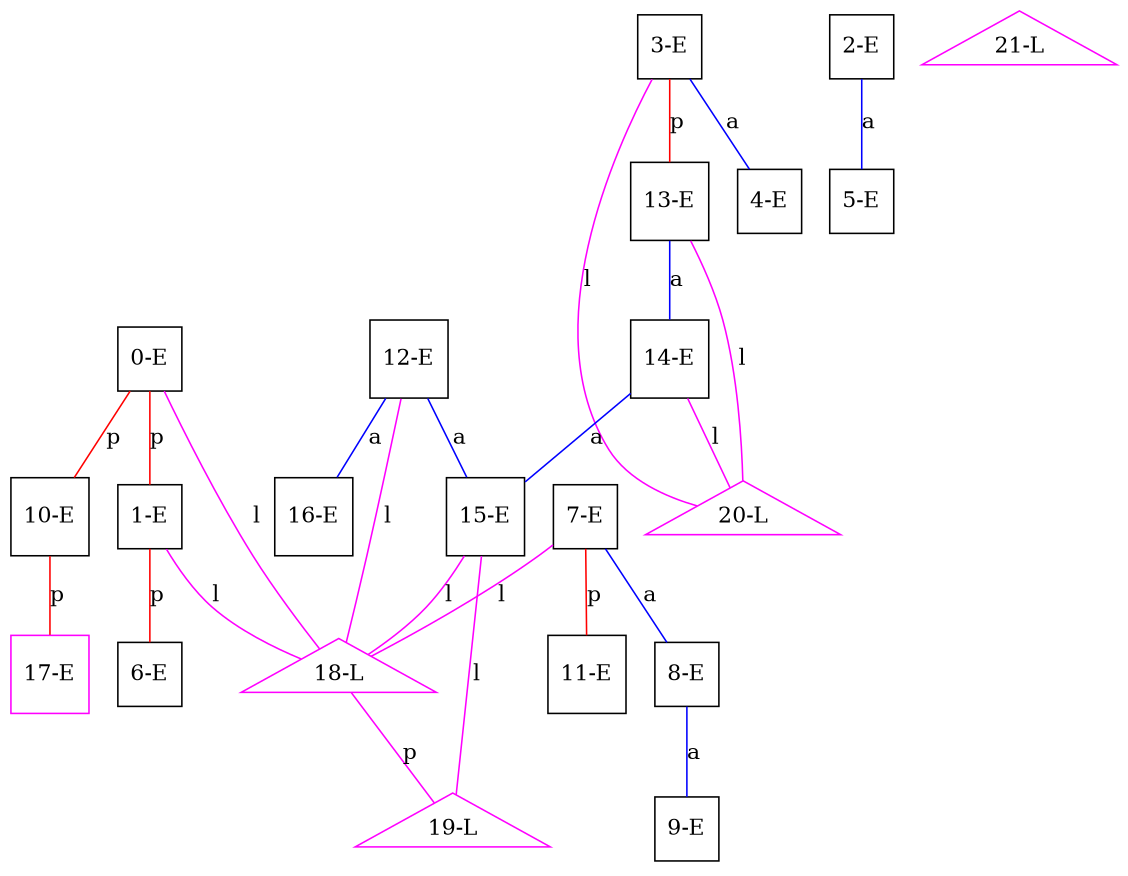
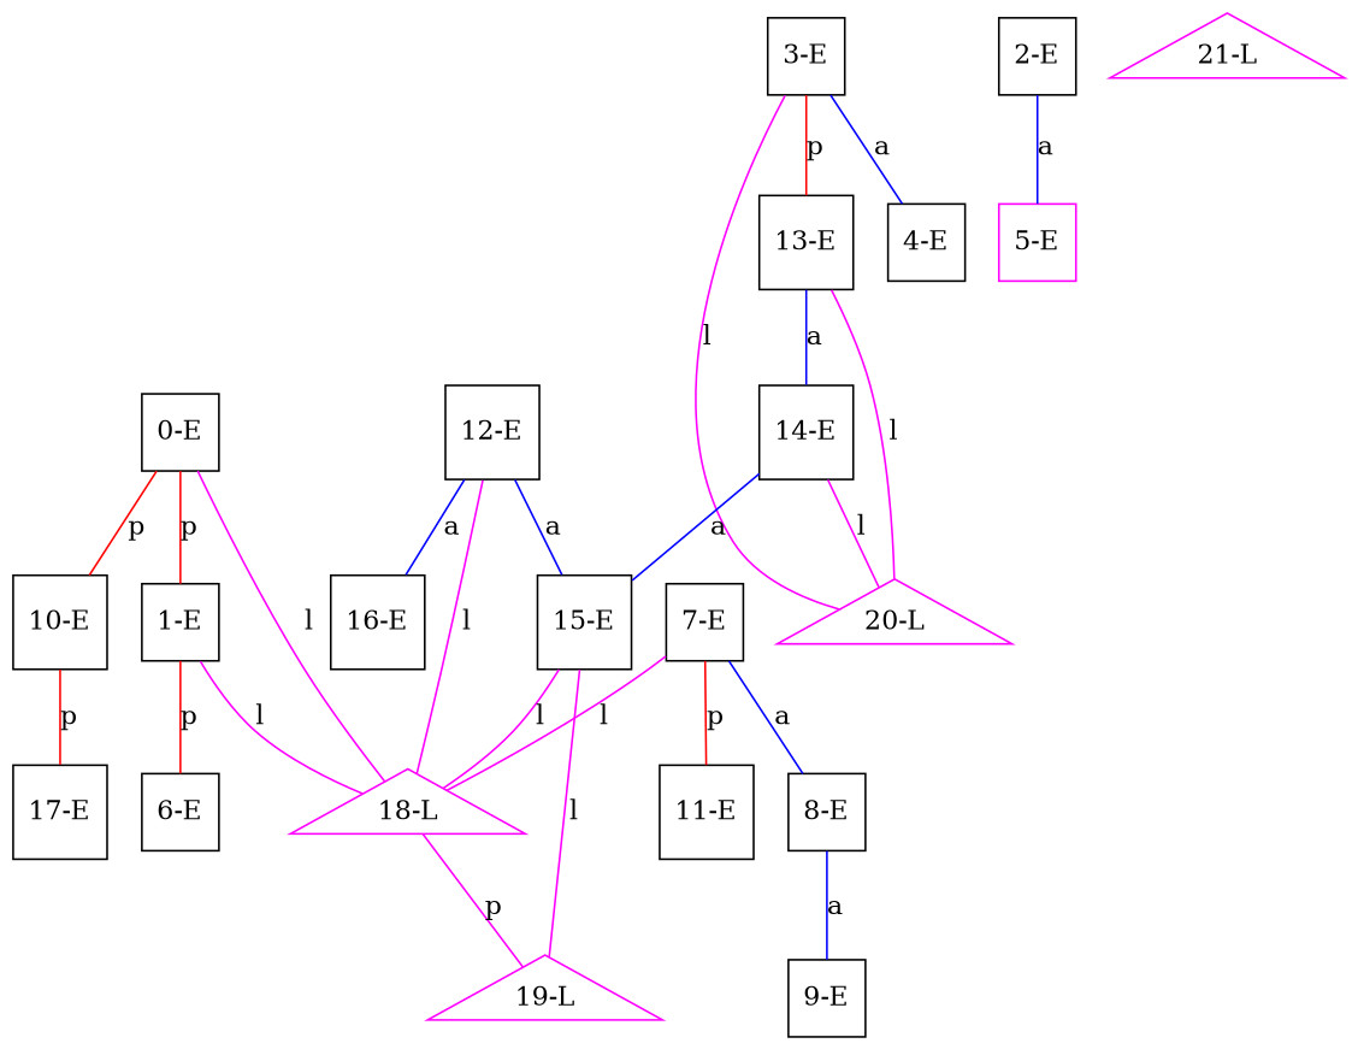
  graph {
    node [color=black shape=square]
    edge [color=magenta]
    n1 [label="0-E"]
    n2 [label="1-E"]
    n3 [label="10-E"]
    n4 [color=magenta label="18-L" shape=triangle]
    n5 [label="6-E"]
-   n6 [color=magenta label="17-E"]
+   n6 [label="17-E"]
    n7 [color=magenta label="19-L" shape=triangle]
    n8 [label="2-E"]
-   n9 [label="5-E"]
+   n9 [color=magenta label="5-E"]
    n10 [label="3-E"]
    n11 [label="4-E"]
    n12 [label="13-E"]
    n13 [color=magenta label="20-L" shape=triangle]
    n14 [label="14-E"]
    n15 [label="7-E"]
    n16 [label="8-E"]
    n17 [label="11-E"]
    n18 [label="9-E"]
    n19 [label="12-E"]
    n20 [label="15-E"]
    n21 [label="16-E"]
    n22 [color=magenta label="21-L" shape=triangle]
    n1 -- n2 [color=red label=p]
    n1 -- n3 [color=red label=p]
    n1 -- n4 [label=l]
    n2 -- n4 [label=l]
    n2 -- n5 [color=red label=p]
    n3 -- n6 [color=red label=p]
    n4 -- n7 [label=p]
    n8 -- n9 [color=blue label=a]
    n10 -- n11 [color=blue label=a]
    n10 -- n12 [color=red label=p]
    n10 -- n13 [label=l]
    n12 -- n13 [label=l]
    n12 -- n14 [color=blue label=a]
    n14 -- n13 [label=l]
    n14 -- n20 [color=blue label=a]
    n15 -- n4 [label=l]
    n15 -- n16 [color=blue label=a]
    n15 -- n17 [color=red label=p]
    n16 -- n18 [color=blue label=a]
    n19 -- n4 [label=l]
    n19 -- n20 [color=blue label=a]
    n19 -- n21 [color=blue label=a]
    n20 -- n4 [label=l]
    n20 -- n7 [label=l]
  }
